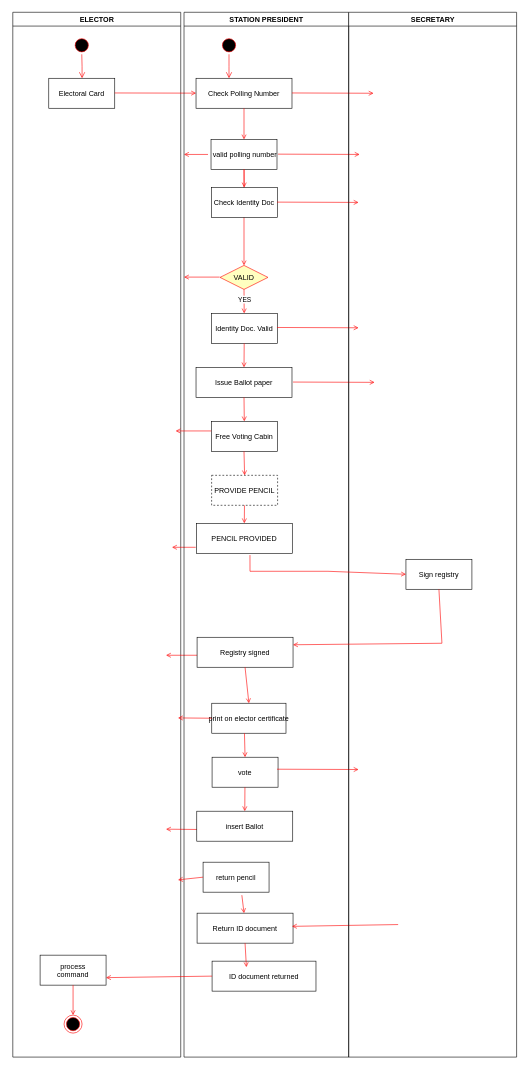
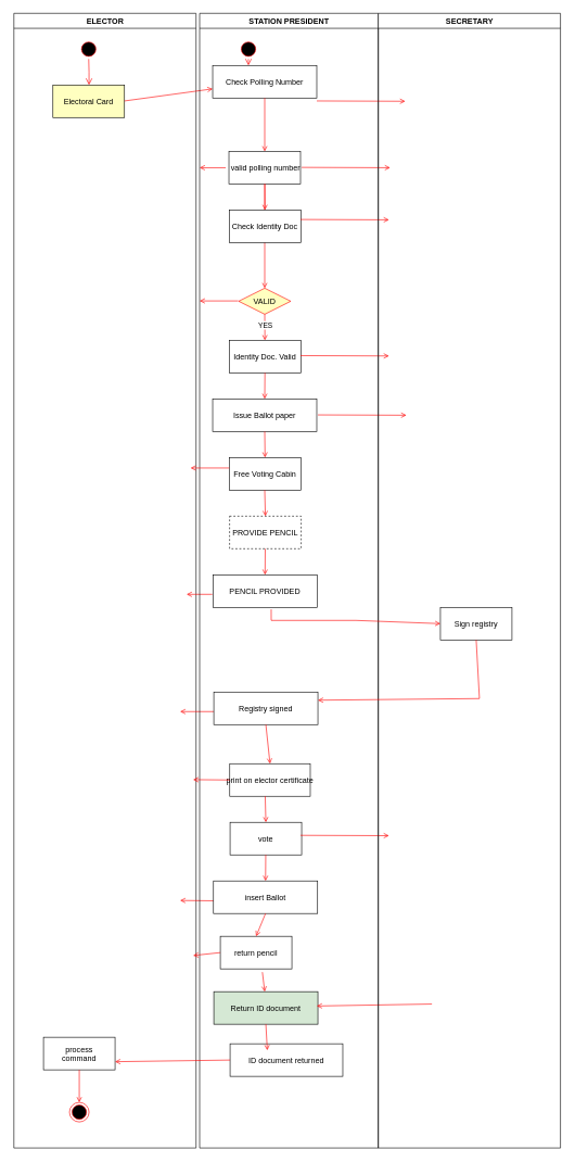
  <mxCell id="0" />
  <mxCell id="1" parent="0" />
  <mxCell id="2" value="ELECTOR" style="swimlane;whiteSpace=wrap" parent="1" vertex="1"><mxGeometry x="20.5" y="20" width="280" height="1742" as="geometry" /></mxCell>
  <mxCell id="3" value="" style="ellipse;shape=startState;fillColor=#000000;strokeColor=#ff0000;" parent="2" vertex="1"><mxGeometry x="100" y="40" width="30" height="30" as="geometry" /></mxCell>
  <mxCell id="4" value="" style="edgeStyle=elbowEdgeStyle;elbow=horizontal;verticalAlign=bottom;endArrow=open;endSize=8;strokeColor=#FF0000;endFill=1;rounded=0" parent="2" source="3" target="5" edge="1"><mxGeometry x="100" y="40" as="geometry"><mxPoint x="115" y="110" as="targetPoint" /></mxGeometry></mxCell>
- <mxCell id="5" value="Electoral Card" style="" parent="2" vertex="1"><mxGeometry x="60" y="110" width="110" height="50" as="geometry" /></mxCell>
+ <mxCell id="5" value="Electoral Card" style="fillColor=#ffffc0;" parent="2" vertex="1"><mxGeometry x="60" y="110" width="110" height="50" as="geometry" /></mxCell>
  <mxCell id="6" value="" style="endArrow=open;strokeColor=#FF0000;endFill=1;rounded=0" parent="2" target="17" edge="1"><mxGeometry relative="1" as="geometry"><mxPoint x="170" y="134.5" as="sourcePoint" /><mxPoint x="285.5" y="135" as="targetPoint" /></mxGeometry></mxCell>
  <mxCell id="7" value="" style="endArrow=open;strokeColor=#FF0000;endFill=1;rounded=0;" edge="1" parent="2"><mxGeometry relative="1" as="geometry"><mxPoint x="325.5" y="237" as="sourcePoint" /><mxPoint x="285.5" y="237" as="targetPoint" /></mxGeometry></mxCell>
  <mxCell id="8" value="" style="endArrow=open;strokeColor=#FF0000;endFill=1;rounded=0;exitX=0;exitY=0.5;exitDx=0;exitDy=0;" edge="1" parent="2"><mxGeometry relative="1" as="geometry"><mxPoint x="305" y="892" as="sourcePoint" /><mxPoint x="265.5" y="892" as="targetPoint" /><Array as="points" /></mxGeometry></mxCell>
  <mxCell id="9" value="" style="endArrow=open;strokeColor=#FF0000;endFill=1;rounded=0;exitX=0;exitY=0.5;exitDx=0;exitDy=0;" edge="1" parent="2"><mxGeometry relative="1" as="geometry"><mxPoint x="335" y="1072" as="sourcePoint" /><mxPoint x="255.5" y="1072" as="targetPoint" /><Array as="points" /></mxGeometry></mxCell>
  <mxCell id="10" value="process&#10;command" style="" parent="2" vertex="1"><mxGeometry x="45.5" y="1572" width="110" height="50" as="geometry" /></mxCell>
  <mxCell id="11" value="" style="ellipse;shape=endState;fillColor=#000000;strokeColor=#ff0000" parent="2" vertex="1"><mxGeometry x="85.5" y="1672" width="30" height="30" as="geometry" /></mxCell>
  <mxCell id="12" value="" style="endArrow=open;strokeColor=#FF0000;endFill=1;rounded=0" parent="2" source="10" target="11" edge="1"><mxGeometry relative="1" as="geometry" /></mxCell>
  <mxCell id="13" value="" style="endArrow=open;strokeColor=#FF0000;endFill=1;rounded=0;exitX=0;exitY=0.5;exitDx=0;exitDy=0;" edge="1" parent="2"><mxGeometry relative="1" as="geometry"><mxPoint x="311.5" y="1362.5" as="sourcePoint" /><mxPoint x="255.5" y="1362" as="targetPoint" /><Array as="points" /></mxGeometry></mxCell>
  <mxCell id="14" value="STATION PRESIDENT" style="swimlane;whiteSpace=wrap" parent="1" vertex="1"><mxGeometry x="306" y="20" width="274.5" height="1742" as="geometry" /></mxCell>
  <mxCell id="15" value="" style="ellipse;shape=startState;fillColor=#000000;strokeColor=#ff0000;" parent="14" vertex="1"><mxGeometry x="60" y="40" width="30" height="30" as="geometry" /></mxCell>
  <mxCell id="16" value="" style="edgeStyle=elbowEdgeStyle;elbow=horizontal;verticalAlign=bottom;endArrow=open;endSize=8;strokeColor=#FF0000;endFill=1;rounded=0" parent="14" source="15" target="17" edge="1"><mxGeometry x="40" y="20" as="geometry"><mxPoint x="55" y="90" as="targetPoint" /></mxGeometry></mxCell>
- <mxCell id="17" value="Check Polling Number" style="" parent="14" vertex="1"><mxGeometry x="20" y="110" width="160" height="50" as="geometry" /></mxCell>
+ <mxCell id="17" value="Check Polling Number" style="" parent="14" vertex="1"><mxGeometry x="20" y="80" width="160" height="50" as="geometry" /></mxCell>
  <mxCell id="18" value=" valid polling number" style="" parent="14" vertex="1"><mxGeometry x="45" y="212" width="110" height="50" as="geometry" /></mxCell>
  <mxCell id="19" value="" style="endArrow=open;strokeColor=#FF0000;endFill=1;rounded=0" parent="14" source="17" target="18" edge="1"><mxGeometry relative="1" as="geometry" /></mxCell>
  <mxCell id="20" value="Identity Doc. Valid" style="" parent="14" vertex="1"><mxGeometry x="45.5" y="502" width="110" height="50" as="geometry" /></mxCell>
  <mxCell id="21" value="" style="endArrow=open;strokeColor=#FF0000;endFill=1;rounded=0" parent="14" source="18" target="22" edge="1"><mxGeometry relative="1" as="geometry" /></mxCell>
  <mxCell id="22" value="VALID" style="rhombus;fillColor=#ffffc0;strokeColor=#ff0000;" parent="14" vertex="1"><mxGeometry x="60" y="422" width="80" height="40" as="geometry" /></mxCell>
  <mxCell id="23" value="Issue Ballot paper" style="" vertex="1" parent="14"><mxGeometry x="20" y="592" width="160" height="50" as="geometry" /></mxCell>
  <mxCell id="24" value="Free Voting Cabin" style="" vertex="1" parent="14"><mxGeometry x="45.5" y="682" width="110" height="50" as="geometry" /></mxCell>
  <mxCell id="25" value="" style="endArrow=open;strokeColor=#FF0000;endFill=1;rounded=0;entryX=0.5;entryY=0;entryDx=0;entryDy=0;exitX=0.5;exitY=1;exitDx=0;exitDy=0;" edge="1" parent="14" source="23" target="24"><mxGeometry relative="1" as="geometry"><mxPoint x="101" y="512" as="sourcePoint" /><mxPoint x="109" y="553.01" as="targetPoint" /></mxGeometry></mxCell>
  <mxCell id="26" value="" style="endArrow=open;strokeColor=#FF0000;endFill=1;rounded=0" edge="1" parent="14" source="18" target="27"><mxGeometry relative="1" as="geometry"><mxPoint x="550" y="360" as="sourcePoint" /><mxPoint x="550" y="420" as="targetPoint" /></mxGeometry></mxCell>
- <mxCell id="27" value="Check Identity Doc" style="" vertex="1" parent="14"><mxGeometry x="45.5" y="292" width="110" height="50" as="geometry" /></mxCell>
+ <mxCell id="27" value="Check Identity Doc" style="" vertex="1" parent="14"><mxGeometry x="45.5" y="302" width="110" height="50" as="geometry" /></mxCell>
  <mxCell id="28" value="" style="endArrow=open;strokeColor=#FF0000;endFill=1;rounded=0;exitX=0;exitY=0.5;exitDx=0;exitDy=0;" edge="1" parent="14"><mxGeometry relative="1" as="geometry"><mxPoint x="59.5" y="441.5" as="sourcePoint" /><mxPoint y="441.5" as="targetPoint" /><Array as="points" /></mxGeometry></mxCell>
  <mxCell id="29" value="" style="endArrow=open;strokeColor=#FF0000;endFill=1;rounded=0;exitX=0.5;exitY=1;exitDx=0;exitDy=0;" edge="1" parent="14" source="22" target="20"><mxGeometry relative="1" as="geometry"><mxPoint x="110" y="415" as="sourcePoint" /><mxPoint x="110" y="432" as="targetPoint" /></mxGeometry></mxCell>
  <mxCell id="30" value="YES" style="edgeLabel;html=1;align=center;verticalAlign=middle;resizable=0;points=[];" vertex="1" connectable="0" parent="29"><mxGeometry x="-0.15" relative="1" as="geometry"><mxPoint as="offset" /></mxGeometry></mxCell>
  <mxCell id="31" value="" style="endArrow=open;strokeColor=#FF0000;endFill=1;rounded=0;exitX=0;exitY=0.5;exitDx=0;exitDy=0;" edge="1" parent="14"><mxGeometry relative="1" as="geometry"><mxPoint x="45.5" y="698" as="sourcePoint" /><mxPoint x="-14" y="698" as="targetPoint" /><Array as="points" /></mxGeometry></mxCell>
  <mxCell id="32" value="" style="endArrow=open;strokeColor=#FF0000;endFill=1;rounded=0;entryX=0.5;entryY=0;entryDx=0;entryDy=0;" edge="1" parent="14" source="20" target="23"><mxGeometry relative="1" as="geometry"><mxPoint x="90" y="552" as="sourcePoint" /><mxPoint x="150" y="592" as="targetPoint" /></mxGeometry></mxCell>
  <mxCell id="33" value="PROVIDE PENCIL" style="dashed=1;" vertex="1" parent="14"><mxGeometry x="46" y="772" width="110" height="50" as="geometry" /></mxCell>
- <mxCell id="34" value="PENCIL PROVIDED" style="" vertex="1" parent="14"><mxGeometry x="20.5" y="852" width="160" height="50" as="geometry" /></mxCell>
+ <mxCell id="34" value="PENCIL PROVIDED" style="" vertex="1" parent="14"><mxGeometry x="20.5" y="862" width="160" height="50" as="geometry" /></mxCell>
  <mxCell id="35" value="" style="endArrow=open;strokeColor=#FF0000;endFill=1;rounded=0;entryX=0.5;entryY=0;entryDx=0;entryDy=0;" edge="1" source="33" target="34" parent="14"><mxGeometry relative="1" as="geometry"><mxPoint x="90.5" y="822" as="sourcePoint" /><mxPoint x="150.5" y="862" as="targetPoint" /></mxGeometry></mxCell>
  <mxCell id="36" value="" style="endArrow=open;strokeColor=#FF0000;endFill=1;rounded=0;entryX=0.5;entryY=0;entryDx=0;entryDy=0;" edge="1" parent="14" target="33"><mxGeometry relative="1" as="geometry"><mxPoint x="100" y="732" as="sourcePoint" /><mxPoint x="100" y="782" as="targetPoint" /></mxGeometry></mxCell>
  <mxCell id="37" value="Registry signed" style="" vertex="1" parent="14"><mxGeometry x="21.75" y="1042" width="160" height="50" as="geometry" /></mxCell>
  <mxCell id="38" value="print on elector certificate" style="" vertex="1" parent="14"><mxGeometry x="46.25" y="1152" width="123.75" height="50" as="geometry" /></mxCell>
  <mxCell id="39" value="" style="endArrow=open;strokeColor=#FF0000;endFill=1;rounded=0;entryX=0.5;entryY=0;entryDx=0;entryDy=0;exitX=0.5;exitY=1;exitDx=0;exitDy=0;" edge="1" source="37" target="38" parent="14"><mxGeometry relative="1" as="geometry"><mxPoint x="101.75" y="982" as="sourcePoint" /><mxPoint x="109.75" y="1023.01" as="targetPoint" /></mxGeometry></mxCell>
  <mxCell id="40" value="vote" style="" vertex="1" parent="14"><mxGeometry x="46.75" y="1242" width="110" height="50" as="geometry" /></mxCell>
  <mxCell id="41" value="insert Ballot" style="" vertex="1" parent="14"><mxGeometry x="21.25" y="1332" width="160" height="50" as="geometry" /></mxCell>
  <mxCell id="42" value="return pencil" style="" vertex="1" parent="14"><mxGeometry x="31.75" y="1417" width="110" height="50" as="geometry" /></mxCell>
+ <mxCell id="43" value="" style="endArrow=open;strokeColor=#FF0000;endFill=1;rounded=0;entryX=0.5;entryY=0;entryDx=0;entryDy=0;exitX=0.5;exitY=1;exitDx=0;exitDy=0;" edge="1" source="41" target="42" parent="14"><mxGeometry relative="1" as="geometry"><mxPoint x="102.25" y="1252" as="sourcePoint" /><mxPoint x="110.25" y="1293.01" as="targetPoint" /></mxGeometry></mxCell>
  <mxCell id="44" value="" style="endArrow=open;strokeColor=#FF0000;endFill=1;rounded=0;entryX=0.5;entryY=0;entryDx=0;entryDy=0;" edge="1" source="40" target="41" parent="14"><mxGeometry relative="1" as="geometry"><mxPoint x="91.25" y="1292" as="sourcePoint" /><mxPoint x="151.25" y="1332" as="targetPoint" /></mxGeometry></mxCell>
  <mxCell id="45" value="" style="endArrow=open;strokeColor=#FF0000;endFill=1;rounded=0;entryX=0.5;entryY=0;entryDx=0;entryDy=0;" edge="1" target="40" parent="14"><mxGeometry relative="1" as="geometry"><mxPoint x="100.75" y="1202" as="sourcePoint" /><mxPoint x="100.75" y="1252" as="targetPoint" /></mxGeometry></mxCell>
  <mxCell id="46" value="" style="endArrow=open;strokeColor=#FF0000;endFill=1;rounded=0;exitX=0;exitY=0.5;exitDx=0;exitDy=0;" edge="1" parent="14" source="38"><mxGeometry relative="1" as="geometry"><mxPoint x="40" y="1177" as="sourcePoint" /><mxPoint x="-10" y="1176.5" as="targetPoint" /><Array as="points" /></mxGeometry></mxCell>
  <mxCell id="47" value="" style="endArrow=open;strokeColor=#FF0000;endFill=1;rounded=0;exitX=0;exitY=0.5;exitDx=0;exitDy=0;" edge="1" parent="14" source="42"><mxGeometry relative="1" as="geometry"><mxPoint x="69.5" y="1446.5" as="sourcePoint" /><mxPoint x="-10" y="1446.5" as="targetPoint" /><Array as="points" /></mxGeometry></mxCell>
- <mxCell id="48" value="Return ID document" style="" vertex="1" parent="14"><mxGeometry x="21.75" y="1502" width="160" height="50" as="geometry" /></mxCell>
+ <mxCell id="48" value="Return ID document" style="fillColor=#d5e8d4;" vertex="1" parent="14"><mxGeometry x="21.75" y="1502" width="160" height="50" as="geometry" /></mxCell>
  <mxCell id="49" value="ID document returned" style="" vertex="1" parent="14"><mxGeometry x="46.75" y="1582" width="173.25" height="50" as="geometry" /></mxCell>
  <mxCell id="50" value="" style="endArrow=open;strokeColor=#FF0000;endFill=1;rounded=0;exitX=0.5;exitY=1;exitDx=0;exitDy=0;" edge="1" parent="14" source="48"><mxGeometry relative="1" as="geometry"><mxPoint x="102.58" y="1572" as="sourcePoint" /><mxPoint x="104" y="1592" as="targetPoint" /></mxGeometry></mxCell>
  <mxCell id="51" value="" style="endArrow=open;strokeColor=#FF0000;endFill=1;rounded=0;" edge="1" parent="14"><mxGeometry relative="1" as="geometry"><mxPoint x="96.413" y="1472" as="sourcePoint" /><mxPoint x="100" y="1502" as="targetPoint" /></mxGeometry></mxCell>
  <mxCell id="52" value="" style="endArrow=open;strokeColor=#FF0000;endFill=1;rounded=0" edge="1" parent="14"><mxGeometry relative="1" as="geometry"><mxPoint x="180" y="134.5" as="sourcePoint" /><mxPoint x="316" y="135" as="targetPoint" /></mxGeometry></mxCell>
  <mxCell id="53" value="" style="endArrow=open;strokeColor=#FF0000;endFill=1;rounded=0" edge="1" parent="14"><mxGeometry relative="1" as="geometry"><mxPoint x="156.75" y="236.5" as="sourcePoint" /><mxPoint x="292.75" y="237" as="targetPoint" /></mxGeometry></mxCell>
  <mxCell id="54" value="" style="endArrow=open;strokeColor=#FF0000;endFill=1;rounded=0" edge="1" parent="14"><mxGeometry relative="1" as="geometry"><mxPoint x="155" y="316.5" as="sourcePoint" /><mxPoint x="291" y="317" as="targetPoint" /></mxGeometry></mxCell>
  <mxCell id="55" value="" style="endArrow=open;strokeColor=#FF0000;endFill=1;rounded=0" edge="1" parent="14"><mxGeometry relative="1" as="geometry"><mxPoint x="181.75" y="616.5" as="sourcePoint" /><mxPoint x="317.75" y="617" as="targetPoint" /></mxGeometry></mxCell>
  <mxCell id="56" value="" style="endArrow=open;strokeColor=#FF0000;endFill=1;rounded=0" edge="1" parent="14"><mxGeometry relative="1" as="geometry"><mxPoint x="155" y="525.5" as="sourcePoint" /><mxPoint x="291" y="526" as="targetPoint" /></mxGeometry></mxCell>
  <mxCell id="57" value="" style="endArrow=open;strokeColor=#FF0000;endFill=1;rounded=0;exitX=0;exitY=0.5;exitDx=0;exitDy=0;entryX=1;entryY=0.75;entryDx=0;entryDy=0;" edge="1" parent="14"><mxGeometry relative="1" as="geometry"><mxPoint x="357" y="1521" as="sourcePoint" /><mxPoint x="180" y="1524" as="targetPoint" /><Array as="points" /></mxGeometry></mxCell>
  <mxCell id="58" value="" style="endArrow=open;strokeColor=#FF0000;endFill=1;rounded=0" edge="1" parent="14"><mxGeometry relative="1" as="geometry"><mxPoint x="155" y="1262" as="sourcePoint" /><mxPoint x="291" y="1262.5" as="targetPoint" /></mxGeometry></mxCell>
  <mxCell id="59" value="SECRETARY" style="swimlane;whiteSpace=wrap" parent="1" vertex="1"><mxGeometry x="580.5" y="20" width="280" height="1742" as="geometry" /></mxCell>
  <mxCell id="60" value="Sign registry" style="" vertex="1" parent="59"><mxGeometry x="95.5" y="912" width="110" height="50" as="geometry" /></mxCell>
  <mxCell id="61" value="" style="endArrow=open;strokeColor=#FF0000;endFill=1;rounded=0;exitX=0.5;exitY=1;exitDx=0;exitDy=0;entryX=1;entryY=0.25;entryDx=0;entryDy=0;" edge="1" parent="1" source="60" target="37"><mxGeometry relative="1" as="geometry"><mxPoint x="419.85" y="1022" as="sourcePoint" /><mxPoint x="407" y="1052" as="targetPoint" /><Array as="points"><mxPoint x="736" y="1072" /></Array></mxGeometry></mxCell>
  <mxCell id="62" value="" style="endArrow=open;strokeColor=#FF0000;endFill=1;rounded=0;exitX=0;exitY=0.5;exitDx=0;exitDy=0;entryX=1;entryY=0.75;entryDx=0;entryDy=0;" edge="1" parent="1" source="49" target="10"><mxGeometry relative="1" as="geometry"><mxPoint x="352" y="1657" as="sourcePoint" /><mxPoint x="295" y="1656.5" as="targetPoint" /><Array as="points" /></mxGeometry></mxCell>
  <mxCell id="63" value="" style="endArrow=open;strokeColor=#FF0000;endFill=1;rounded=0;exitX=0.559;exitY=1.06;exitDx=0;exitDy=0;exitPerimeter=0;entryX=0;entryY=0.5;entryDx=0;entryDy=0;" edge="1" parent="1" source="34" target="60"><mxGeometry relative="1" as="geometry"><mxPoint x="406" y="982" as="sourcePoint" /><mxPoint x="542" y="982.5" as="targetPoint" /><Array as="points"><mxPoint x="416" y="952" /><mxPoint x="546" y="952" /></Array></mxGeometry></mxCell>
